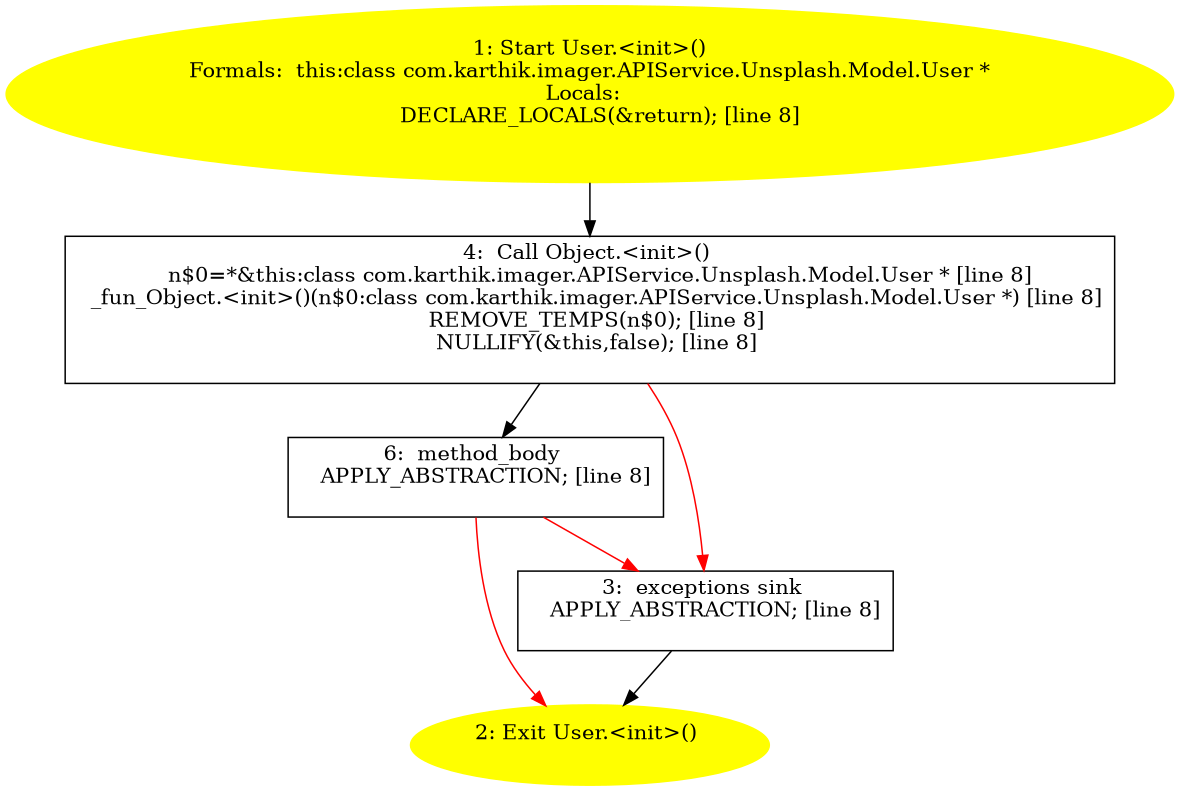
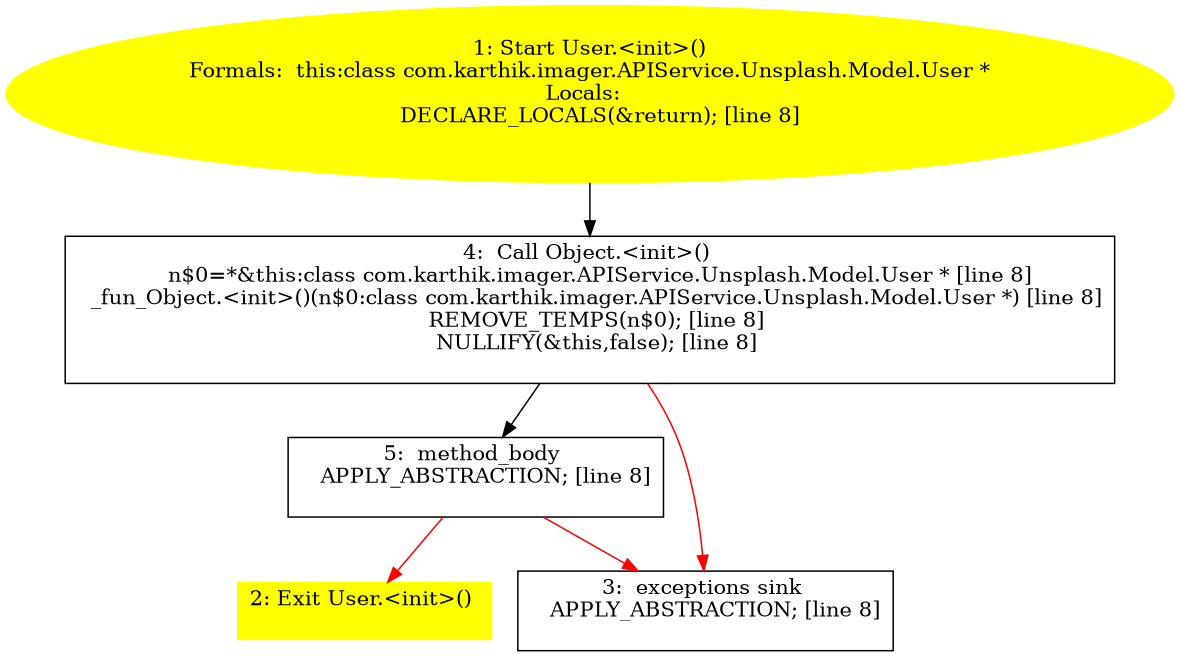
  digraph {
    node [shape=box]
-   n1 [label="6:  method_body \n   APPLY_ABSTRACTION; [line 8]\n "]
-   n2 [color=yellow label="2: Exit User.<init>() \n  " style=filled shape=""]
+   n1 [label="5:  method_body \n   APPLY_ABSTRACTION; [line 8]\n "]
+   n2 [color=yellow label="2: Exit User.<init>() \n  " style=filled]
    n3 [label="3:  exceptions sink \n   APPLY_ABSTRACTION; [line 8]\n "]
    n4 [label="4:  Call Object.<init>() \n   n$0=*&this:class com.karthik.imager.APIService.Unsplash.Model.User * [line 8]\n  _fun_Object.<init>()(n$0:class com.karthik.imager.APIService.Unsplash.Model.User *) [line 8]\n  REMOVE_TEMPS(n$0); [line 8]\n  NULLIFY(&this,false); [line 8]\n "]
    n5 [color=yellow label="1: Start User.<init>()\nFormals:  this:class com.karthik.imager.APIService.Unsplash.Model.User *\nLocals:  \n   DECLARE_LOCALS(&return); [line 8]\n " style=filled shape=""]
    n1 -> n2 [color=red]
    n1 -> n3 [color=red]
-   n3 -> n2
    n4 -> n1
    n4 -> n3 [color=red]
    n5 -> n4
  }
